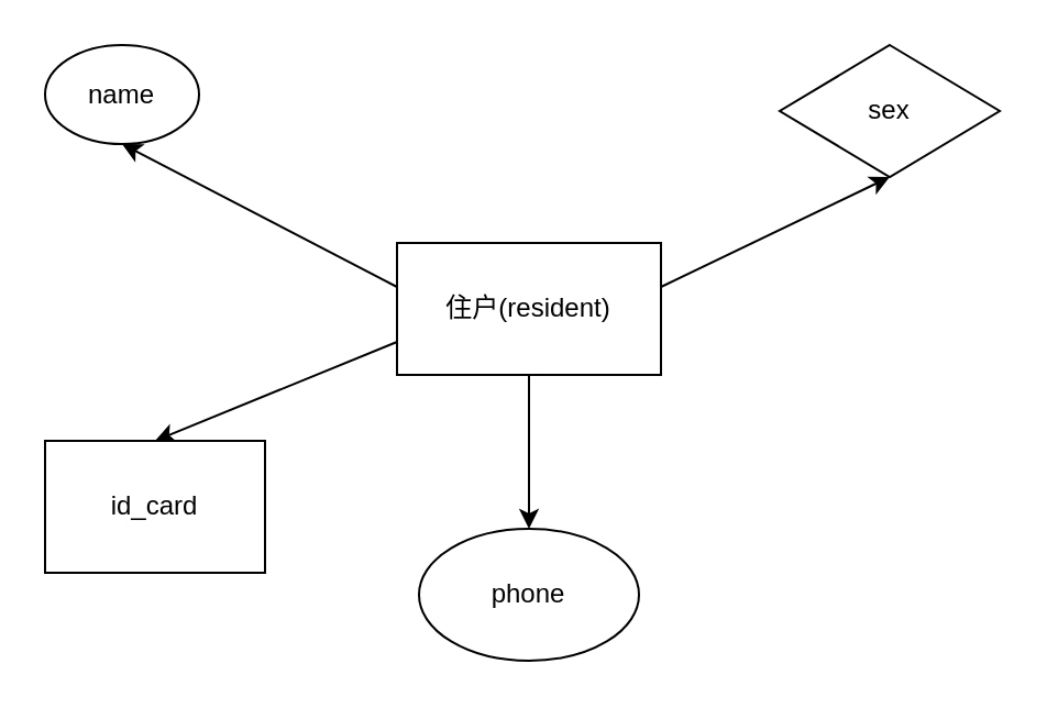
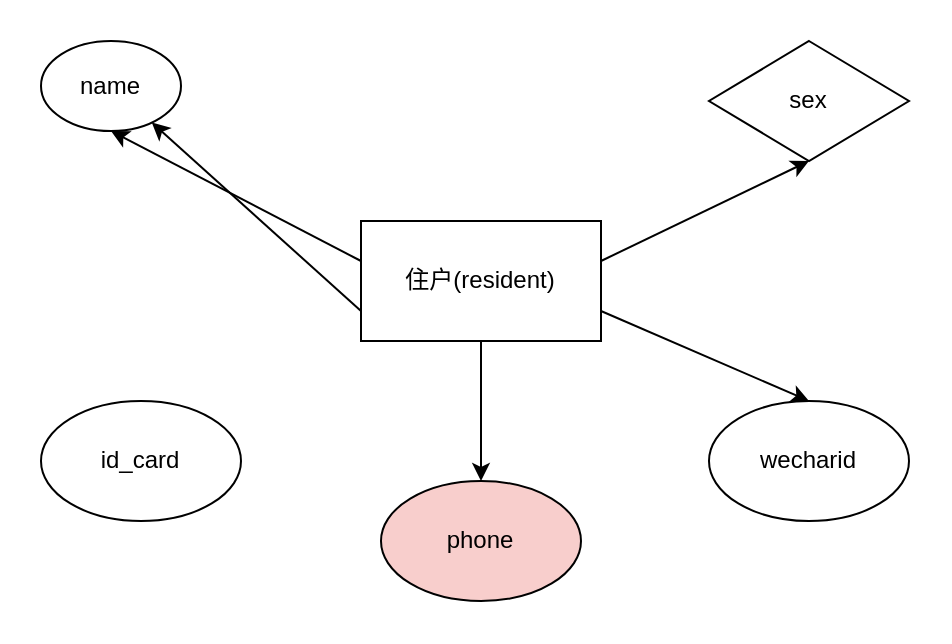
  <mxCell id="0" />
  <mxCell id="1" parent="0" />
- <mxCell id="3" style="orthogonalLoop=1;jettySize=auto;html=1;exitX=0;exitY=0.75;exitDx=0;exitDy=0;sourcePerimeterSpacing=4;rounded=1;entryX=0.5;entryY=0;entryDx=0;entryDy=0;" parent="1" source="5" edge="1" target="9"><mxGeometry relative="1" as="geometry"><mxPoint x="130" y="220" as="targetPoint" /></mxGeometry></mxCell>
+ <mxCell id="2" style="orthogonalLoop=1;jettySize=auto;html=1;exitX=1;exitY=0.75;exitDx=0;exitDy=0;sourcePerimeterSpacing=4;rounded=1;entryX=0.5;entryY=0;entryDx=0;entryDy=0;" parent="1" source="5" edge="1" target="11"><mxGeometry relative="1" as="geometry"><mxPoint x="350" y="220" as="targetPoint" /></mxGeometry></mxCell>
+ <mxCell id="3" style="orthogonalLoop=1;jettySize=auto;html=1;exitX=0;exitY=0.75;exitDx=0;exitDy=0;sourcePerimeterSpacing=4;rounded=1;" parent="1" source="5" edge="1" target="12"><mxGeometry relative="1" as="geometry"><mxPoint x="130" y="220" as="targetPoint" /></mxGeometry></mxCell>
  <mxCell id="4" style="edgeStyle=orthogonalEdgeStyle;rounded=1;orthogonalLoop=1;jettySize=auto;html=1;exitX=0.5;exitY=1;exitDx=0;exitDy=0;sourcePerimeterSpacing=4;" parent="1" source="5" edge="1"><mxGeometry relative="1" as="geometry"><mxPoint x="240" y="240" as="targetPoint" /></mxGeometry></mxCell>
  <mxCell id="5" value="&lt;font style=&quot;vertical-align: inherit&quot;&gt;&lt;font style=&quot;vertical-align: inherit&quot;&gt;住户(resident)&lt;/font&gt;&lt;/font&gt;" style="rounded=0;whiteSpace=wrap;html=1;" parent="1" vertex="1"><mxGeometry x="180" y="110" width="120" height="60" as="geometry" /></mxCell>
  <mxCell id="6" value="" style="endArrow=classic;html=1;rounded=1;entryX=0.5;entryY=1;entryDx=0;entryDy=0;" parent="1" edge="1" target="8"><mxGeometry width="50" height="50" relative="1" as="geometry"><mxPoint x="300" y="130" as="sourcePoint" /><mxPoint x="350" y="70" as="targetPoint" /></mxGeometry></mxCell>
  <mxCell id="7" value="" style="endArrow=classic;html=1;rounded=1;entryX=0.5;entryY=1;entryDx=0;entryDy=0;" parent="1" edge="1" target="12"><mxGeometry width="50" height="50" relative="1" as="geometry"><mxPoint x="180" y="130" as="sourcePoint" /><mxPoint x="130" y="70" as="targetPoint" /></mxGeometry></mxCell>
  <mxCell id="8" value="sex" style="rhombus;whiteSpace=wrap;html=1;" parent="1" vertex="1"><mxGeometry x="354" y="20" width="100" height="60" as="geometry" /></mxCell>
- <mxCell id="9" value="id_card" style="whiteSpace=wrap;html=1;rounded=0;" parent="1" vertex="1"><mxGeometry x="20" y="200" width="100" height="60" as="geometry" /></mxCell>
- <mxCell id="10" value="phone" style="ellipse;whiteSpace=wrap;html=1;" parent="1" vertex="1"><mxGeometry x="190" y="240" width="100" height="60" as="geometry" /></mxCell>
+ <mxCell id="9" value="id_card" style="ellipse;whiteSpace=wrap;html=1;" parent="1" vertex="1"><mxGeometry x="20" y="200" width="100" height="60" as="geometry" /></mxCell>
+ <mxCell id="10" value="phone" style="ellipse;whiteSpace=wrap;html=1;fillColor=#f8cecc;" parent="1" vertex="1"><mxGeometry x="190" y="240" width="100" height="60" as="geometry" /></mxCell>
+ <mxCell id="11" value="wecharid" style="ellipse;whiteSpace=wrap;html=1;" parent="1" vertex="1"><mxGeometry x="354" y="200" width="100" height="60" as="geometry" /></mxCell>
  <mxCell id="12" value="name" style="ellipse;whiteSpace=wrap;html=1;" parent="1" vertex="1"><mxGeometry x="20" y="20" width="70" height="45" as="geometry" /></mxCell>
